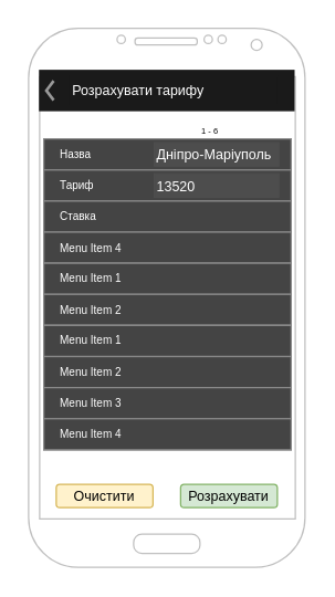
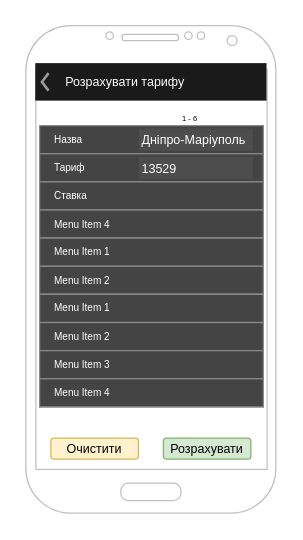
  <mxCell id="0" />
  <mxCell id="1" parent="0" />
  <mxCell id="2" value="" style="verticalLabelPosition=bottom;verticalAlign=top;html=1;shadow=0;dashed=0;strokeWidth=1;shape=mxgraph.android.phone2;strokeColor=#c0c0c0;" vertex="1" parent="1"><mxGeometry x="20" y="20" width="200" height="390" as="geometry" /></mxCell>
  <mxCell id="3" value="" style="strokeWidth=1;html=1;shadow=0;dashed=0;shape=mxgraph.android.action_bar;fillColor=#1A1A1A;strokeColor=#c0c0c0;strokeWidth=2;fontColor=#FFFFFF;" vertex="1" parent="1"><mxGeometry x="27.5" y="50" width="185" height="30" as="geometry" /></mxCell>
  <mxCell id="4" value="Розрахувати тарифу" style="whiteSpace=wrap;html=1;shadow=0;dashed=0;fontSize=10;align=left;fillColor=#1A1A1A;strokeColor=#1A1A1A;fontColor=#FFFFFF;" vertex="1" parent="1"><mxGeometry x="50" y="55" width="150" height="20" as="geometry" /></mxCell>
  <mxCell id="5" value="Очистити" style="rounded=1;html=1;shadow=0;dashed=0;whiteSpace=wrap;fontSize=10;fillColor=#fff2cc;align=center;strokeColor=#d6b656;" vertex="1" parent="1"><mxGeometry x="40" y="350" width="70" height="16.88" as="geometry" /></mxCell>
  <mxCell id="6" value="Розрахувати" style="rounded=1;html=1;shadow=0;dashed=0;whiteSpace=wrap;fontSize=10;fillColor=#d5e8d4;align=center;strokeColor=#82b366;" vertex="1" parent="1"><mxGeometry x="130" y="350" width="70" height="16.88" as="geometry" /></mxCell>
  <mxCell id="7" value="" style="strokeWidth=1;html=1;shadow=0;dashed=0;shape=mxgraph.android.rrect;rSize=0;strokeColor=#888888;fillColor=#444444;" vertex="1" parent="1"><mxGeometry x="31" y="100" width="179" height="90" as="geometry" /></mxCell>
  <mxCell id="8" value="Назва" style="strokeColor=inherit;fillColor=inherit;gradientColor=inherit;strokeWidth=1;html=1;shadow=0;dashed=0;shape=mxgraph.android.rrect;rSize=0;align=left;spacingLeft=10;fontSize=8;fontColor=#ffffff;" vertex="1" parent="7"><mxGeometry width="179" height="22.5" as="geometry" /></mxCell>
  <mxCell id="9" value="Тариф" style="strokeColor=inherit;fillColor=inherit;gradientColor=inherit;strokeWidth=1;html=1;shadow=0;dashed=0;shape=mxgraph.android.rrect;rSize=0;align=left;spacingLeft=10;fontSize=8;fontColor=#ffffff;" vertex="1" parent="7"><mxGeometry y="22.5" width="179" height="22.5" as="geometry" /></mxCell>
  <mxCell id="10" value="Ставка" style="strokeColor=inherit;fillColor=inherit;gradientColor=inherit;strokeWidth=1;html=1;shadow=0;dashed=0;shape=mxgraph.android.rrect;rSize=0;align=left;spacingLeft=10;fontSize=8;fontColor=#ffffff;" vertex="1" parent="7"><mxGeometry y="45" width="179" height="22.5" as="geometry" /></mxCell>
  <mxCell id="11" value="Menu Item 4" style="strokeColor=inherit;fillColor=inherit;gradientColor=inherit;strokeWidth=1;html=1;shadow=0;dashed=0;shape=mxgraph.android.rrect;rSize=0;align=left;spacingLeft=10;fontSize=8;fontColor=#ffffff;" vertex="1" parent="7"><mxGeometry y="67.5" width="179" height="22.5" as="geometry" /></mxCell>
  <mxCell id="12" value="Дніпро-Маріуполь" style="whiteSpace=wrap;html=1;shadow=0;dashed=0;fontSize=10;align=left;fillColor=#4D4D4D;strokeColor=#4D4D4D;fontColor=#FFFFFF;" vertex="1" parent="7"><mxGeometry x="80" y="2.81" width="90" height="16.88" as="geometry" /></mxCell>
- <mxCell id="13" value="13520" style="whiteSpace=wrap;html=1;shadow=0;dashed=0;fontSize=10;align=left;fillColor=#4D4D4D;strokeColor=#4D4D4D;fontColor=#FFFFFF;" vertex="1" parent="7"><mxGeometry x="80" y="25.31" width="90" height="16.88" as="geometry" /></mxCell>
+ <mxCell id="13" value="13529" style="whiteSpace=wrap;html=1;shadow=0;dashed=0;fontSize=10;align=left;fillColor=#4D4D4D;strokeColor=#4D4D4D;fontColor=#FFFFFF;" vertex="1" parent="7"><mxGeometry x="80" y="25.31" width="90" height="16.88" as="geometry" /></mxCell>
  <mxCell id="14" value="" style="strokeWidth=1;html=1;shadow=0;dashed=0;shape=mxgraph.android.rrect;rSize=0;strokeColor=#888888;fillColor=#444444;" vertex="1" parent="1"><mxGeometry x="31" y="190" width="179" height="90" as="geometry" /></mxCell>
  <mxCell id="15" value="Menu Item 1" style="strokeColor=inherit;fillColor=inherit;gradientColor=inherit;strokeWidth=1;html=1;shadow=0;dashed=0;shape=mxgraph.android.rrect;rSize=0;align=left;spacingLeft=10;fontSize=8;fontColor=#ffffff;" vertex="1" parent="14"><mxGeometry width="179" height="22.5" as="geometry" /></mxCell>
  <mxCell id="16" value="Menu Item 2" style="strokeColor=inherit;fillColor=inherit;gradientColor=inherit;strokeWidth=1;html=1;shadow=0;dashed=0;shape=mxgraph.android.rrect;rSize=0;align=left;spacingLeft=10;fontSize=8;fontColor=#ffffff;" vertex="1" parent="14"><mxGeometry y="22.5" width="179" height="22.5" as="geometry" /></mxCell>
  <mxCell id="17" value="Menu Item 3" style="strokeColor=inherit;fillColor=inherit;gradientColor=inherit;strokeWidth=1;html=1;shadow=0;dashed=0;shape=mxgraph.android.rrect;rSize=0;align=left;spacingLeft=10;fontSize=8;fontColor=#ffffff;" vertex="1" parent="14"><mxGeometry y="45" width="179" height="22.5" as="geometry" /></mxCell>
  <mxCell id="18" value="Menu Item 4" style="strokeColor=inherit;fillColor=inherit;gradientColor=inherit;strokeWidth=1;html=1;shadow=0;dashed=0;shape=mxgraph.android.rrect;rSize=0;align=left;spacingLeft=10;fontSize=8;fontColor=#ffffff;" vertex="1" parent="14"><mxGeometry y="67.5" width="179" height="22.5" as="geometry" /></mxCell>
  <mxCell id="19" value="1 - 6" style="text;html=1;strokeColor=none;fillColor=none;align=center;verticalAlign=middle;whiteSpace=wrap;rounded=0;fontSize=6;" vertex="1" parent="1"><mxGeometry x="124" y="90" width="55" height="10" as="geometry" /></mxCell>
  <mxCell id="20" value="" style="strokeWidth=1;html=1;shadow=0;dashed=0;shape=mxgraph.android.rrect;rSize=0;strokeColor=#888888;fillColor=#444444;" vertex="1" parent="1"><mxGeometry x="31" y="235" width="179" height="90" as="geometry" /></mxCell>
  <mxCell id="21" value="Menu Item 1" style="strokeColor=inherit;fillColor=inherit;gradientColor=inherit;strokeWidth=1;html=1;shadow=0;dashed=0;shape=mxgraph.android.rrect;rSize=0;align=left;spacingLeft=10;fontSize=8;fontColor=#ffffff;" vertex="1" parent="20"><mxGeometry width="179.0" height="22.5" as="geometry" /></mxCell>
  <mxCell id="22" value="Menu Item 2" style="strokeColor=inherit;fillColor=inherit;gradientColor=inherit;strokeWidth=1;html=1;shadow=0;dashed=0;shape=mxgraph.android.rrect;rSize=0;align=left;spacingLeft=10;fontSize=8;fontColor=#ffffff;" vertex="1" parent="20"><mxGeometry y="22.5" width="179.0" height="22.5" as="geometry" /></mxCell>
  <mxCell id="23" value="Menu Item 3" style="strokeColor=inherit;fillColor=inherit;gradientColor=inherit;strokeWidth=1;html=1;shadow=0;dashed=0;shape=mxgraph.android.rrect;rSize=0;align=left;spacingLeft=10;fontSize=8;fontColor=#ffffff;" vertex="1" parent="20"><mxGeometry y="45" width="179.0" height="22.5" as="geometry" /></mxCell>
  <mxCell id="24" value="Menu Item 4" style="strokeColor=inherit;fillColor=inherit;gradientColor=inherit;strokeWidth=1;html=1;shadow=0;dashed=0;shape=mxgraph.android.rrect;rSize=0;align=left;spacingLeft=10;fontSize=8;fontColor=#ffffff;" vertex="1" parent="20"><mxGeometry y="67.5" width="179.0" height="22.5" as="geometry" /></mxCell>
